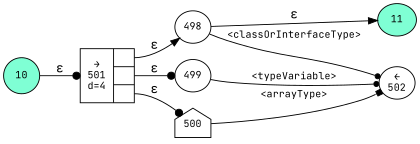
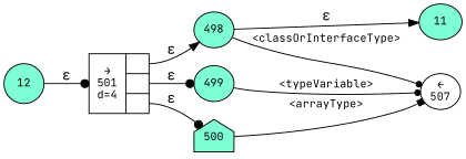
  digraph {
    fontname="JetBrains Mono"
    rankdir=LR
    node [fillcolor=white fixedsize=true fontname="JetBrains Mono" fontsize=11 shape=ellipse style=filled peripheries=1]
    edge [arrowhead=dot fontname="JetBrains Mono"]
    n1 [fillcolor=aquamarine label=11 width=.6 peripheries=""]
-   n2 [label=498 width=.55]
-   n3 [label="&larr;\n502" width=.55]
-   n4 [label=499 width=.55]
-   n5 [label=500 shape=house width=.55]
+   n2 [fillcolor=aquamarine label=498 width=.55]
+   n3 [label="&larr;\n507" width=.55]
+   n4 [fillcolor=aquamarine label=499 width=.55]
+   n5 [fillcolor=aquamarine label=500 shape=house width=.55]
    n6 [fixedsize=false label="{&rarr;\n501\nd=4|{<p0>|<p1>|<p2>}}" shape=record]
-   n7 [fillcolor=aquamarine label=10 shape=circle width=.55]
+   n7 [fillcolor=aquamarine label=12 shape=circle width=.55]
    n2 -> n1 [arrowhead=normal label="&epsilon;"]
    n2 -> n3 [arrowsize=.7 fontsize=11 label="<classOrInterfaceType>"]
    n4 -> n3 [arrowsize=.7 fontsize=11 label="<typeVariable>"]
    n5 -> n3 [arrowhead=box arrowsize=.7 fontsize=11 label="<arrayType>"]
    n6 -> n2 [arrowhead=normal label="&epsilon;" tailport=p0]
    n6 -> n4 [label="&epsilon;" tailport=p1]
    n6 -> n5 [label="&epsilon;" tailport=p2]
    n7 -> n6 [label="&epsilon;"]
  }
